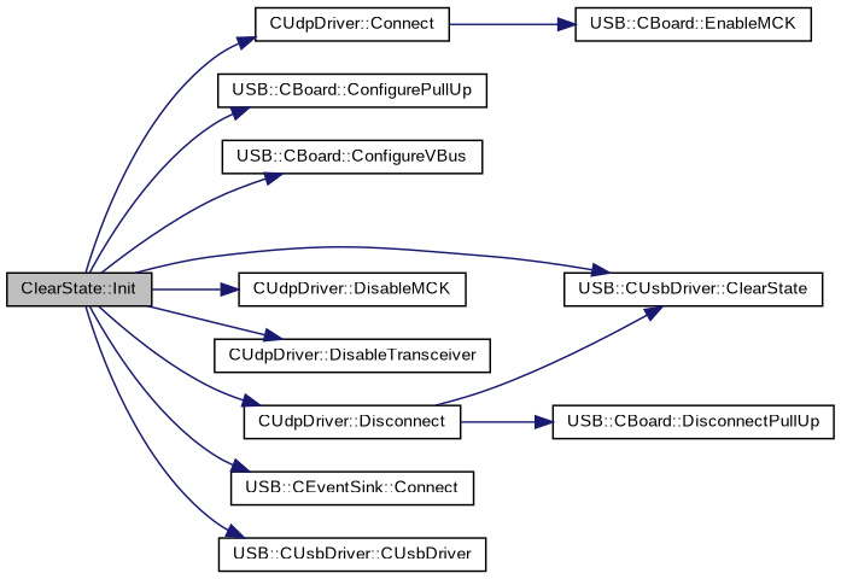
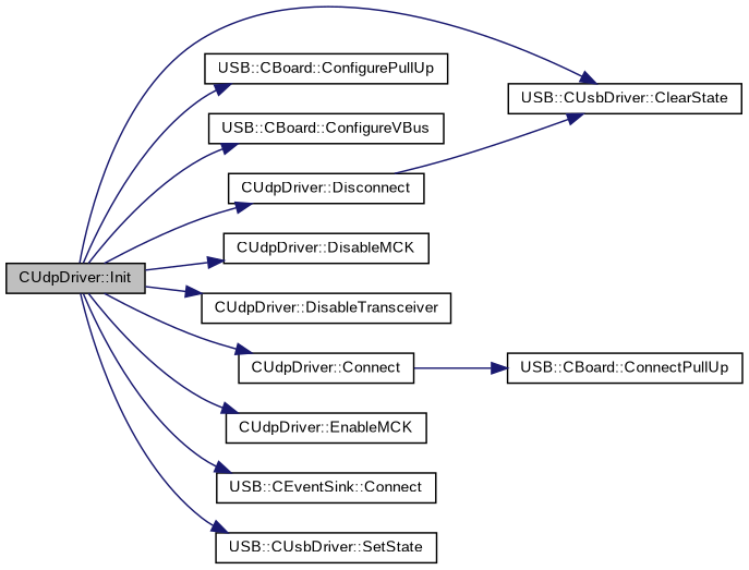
  digraph {
    fontname="Liberation Sans"
    rankdir=LR
    node [color=black fontname="Liberation Sans" fontsize=10 shape=record]
    edge [color=midnightblue fontname="Liberation Sans" fontsize=10 labelfontname=FreeSans labelfontsize=10 style=solid]
-   n1 [fillcolor=grey75 fontcolor=black height=0.2 label="ClearState::Init" style=filled width=0.4]
+   n1 [fillcolor=grey75 fontcolor=black height=0.2 label="CUdpDriver::Init" style=filled width=0.4]
    n2 [height=0.2 label="USB::CUsbDriver::ClearState" width=0.4]
    n3 [height=0.2 label="USB::CBoard::ConfigurePullUp" width=0.4]
    n4 [height=0.2 label="USB::CBoard::ConfigureVBus" width=0.4]
    n5 [height=0.2 label="CUdpDriver::Connect" width=0.4]
    n6 [height=0.2 label="CUdpDriver::DisableMCK" width=0.4]
    n7 [height=0.2 label="CUdpDriver::DisableTransceiver" width=0.4]
    n8 [height=0.2 label="CUdpDriver::Disconnect" width=0.4]
+   n9 [height=0.2 label="CUdpDriver::EnableMCK" width=0.4]
    n10 [height=0.2 label="USB::CEventSink::Connect" width=0.4]
-   n11 [height=0.2 label="USB::CUsbDriver::CUsbDriver" width=0.4]
-   n12 [height=0.2 label="USB::CBoard::EnableMCK" width=0.4]
-   n13 [height=0.2 label="USB::CBoard::DisconnectPullUp" width=0.4]
+   n11 [height=0.2 label="USB::CUsbDriver::SetState" width=0.4]
+   n12 [height=0.2 label="USB::CBoard::ConnectPullUp" width=0.4]
    n1 -> n2
    n1 -> n3
    n1 -> n4
    n1 -> n5
    n1 -> n6
    n1 -> n7
    n1 -> n8
+   n1 -> n9
    n1 -> n10
    n1 -> n11
    n5 -> n12
    n8 -> n2
-   n8 -> n13
  }
